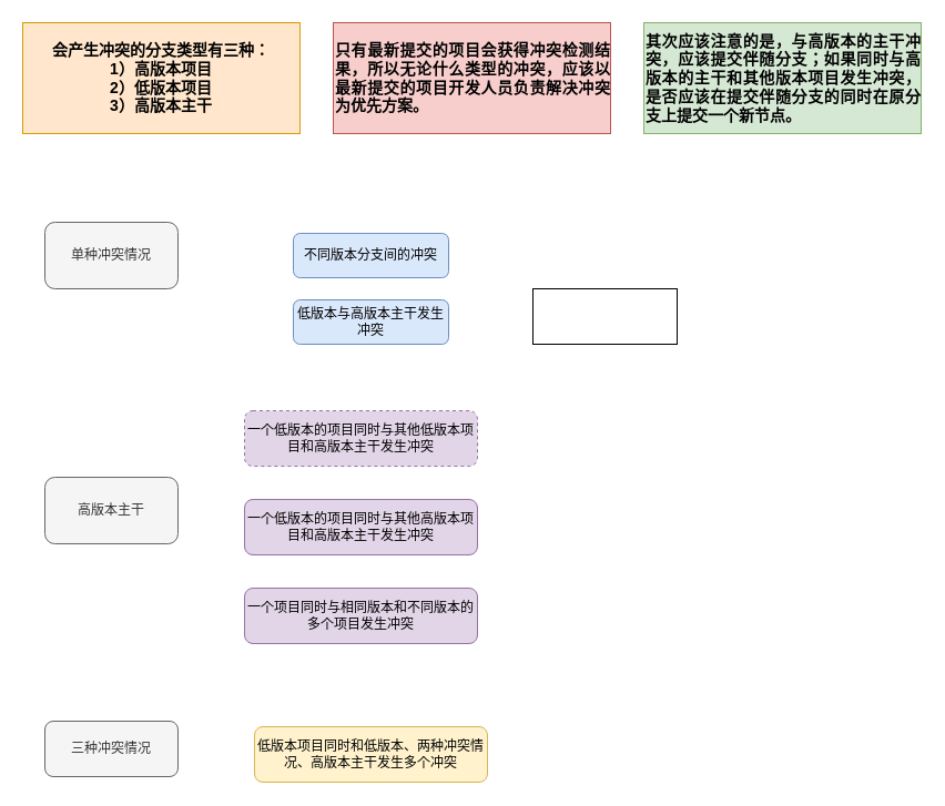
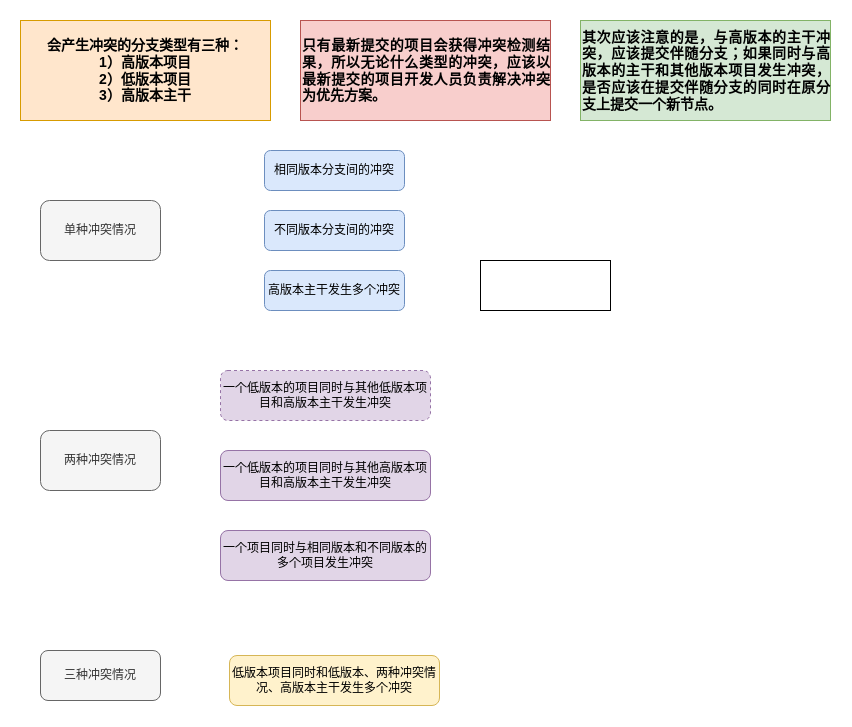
  <mxCell id="0" />
  <mxCell id="1" parent="0" />
  <mxCell id="2" value="&lt;div style=&quot;font-size: 14px&quot;&gt;&lt;b&gt;&lt;font style=&quot;font-size: 14px&quot;&gt;会产生冲突的分支类型有三种：&lt;/font&gt;&lt;/b&gt;&lt;/div&gt;&lt;div style=&quot;font-size: 14px&quot;&gt;&lt;b&gt;&lt;font style=&quot;font-size: 14px&quot;&gt;1）高版本项目&lt;/font&gt;&lt;/b&gt;&lt;/div&gt;&lt;div style=&quot;font-size: 14px&quot;&gt;&lt;b&gt;&lt;font style=&quot;font-size: 14px&quot;&gt;2）低版本项目&lt;/font&gt;&lt;/b&gt;&lt;/div&gt;&lt;div style=&quot;font-size: 14px&quot;&gt;&lt;b&gt;&lt;font style=&quot;font-size: 14px&quot;&gt;3）高版本主干&lt;/font&gt;&lt;/b&gt;&lt;/div&gt;" style="rounded=0;whiteSpace=wrap;html=1;fillColor=#ffe6cc;strokeColor=#d79b00;" vertex="1" parent="1"><mxGeometry x="20" y="20" width="250" height="100" as="geometry" /></mxCell>
  <mxCell id="3" value="&lt;div style=&quot;text-align: justify&quot;&gt;&lt;span&gt;&lt;b&gt;&lt;font style=&quot;font-size: 14px&quot;&gt;只有最新提交的项目会获得冲突检测结果，所以无论什么类型的冲突，应该以最新提交的项目开发人员负责解决冲突为优先方案。&lt;/font&gt;&lt;/b&gt;&lt;/span&gt;&lt;/div&gt;" style="rounded=0;whiteSpace=wrap;html=1;fillColor=#f8cecc;strokeColor=#b85450;align=left;" vertex="1" parent="1"><mxGeometry x="300" y="20" width="250" height="100" as="geometry" /></mxCell>
  <mxCell id="4" value="&lt;div style=&quot;text-align: justify&quot;&gt;&lt;span&gt;&lt;b&gt;&lt;font style=&quot;font-size: 14px&quot;&gt;其次应该注意的是，与高版本的主干冲突，应该提交伴随分支；如果同时与高版本的主干和其他版本项目发生冲突，是否应该在提交伴随分支的同时在原分支上提交一个新节点。&lt;/font&gt;&lt;/b&gt;&lt;/span&gt;&lt;/div&gt;" style="rounded=0;whiteSpace=wrap;html=1;fillColor=#d5e8d4;strokeColor=#82b366;align=left;" vertex="1" parent="1"><mxGeometry x="580" y="20" width="250" height="100" as="geometry" /></mxCell>
  <mxCell id="5" value="单种冲突情况" style="rounded=1;whiteSpace=wrap;html=1;fillColor=#f5f5f5;fontColor=#333333;strokeColor=#666666;" vertex="1" parent="1"><mxGeometry x="40" y="200" width="120" height="60" as="geometry" /></mxCell>
- <mxCell id="6" value="高版本主干" style="rounded=1;whiteSpace=wrap;html=1;fillColor=#f5f5f5;fontColor=#333333;strokeColor=#666666;" vertex="1" parent="1"><mxGeometry x="40" y="430" width="120" height="60" as="geometry" /></mxCell>
+ <mxCell id="6" value="两种冲突情况" style="rounded=1;whiteSpace=wrap;html=1;fillColor=#f5f5f5;fontColor=#333333;strokeColor=#666666;" vertex="1" parent="1"><mxGeometry x="40" y="430" width="120" height="60" as="geometry" /></mxCell>
  <mxCell id="7" value="三种冲突情况" style="rounded=1;whiteSpace=wrap;html=1;fillColor=#f5f5f5;fontColor=#333333;strokeColor=#666666;" vertex="1" parent="1"><mxGeometry x="40" y="650" width="120" height="50" as="geometry" /></mxCell>
+ <mxCell id="8" value="相同版本分支间的冲突" style="rounded=1;whiteSpace=wrap;html=1;fillColor=#dae8fc;strokeColor=#6c8ebf;" vertex="1" parent="1"><mxGeometry x="264" y="150" width="140" height="40" as="geometry" /></mxCell>
  <mxCell id="9" value="不同版本分支间的冲突" style="rounded=1;whiteSpace=wrap;html=1;fillColor=#dae8fc;strokeColor=#6c8ebf;" vertex="1" parent="1"><mxGeometry x="264" y="210" width="140" height="40" as="geometry" /></mxCell>
- <mxCell id="10" value="低版本与高版本主干发生冲突" style="rounded=1;whiteSpace=wrap;html=1;fillColor=#dae8fc;strokeColor=#6c8ebf;" vertex="1" parent="1"><mxGeometry x="264" y="270" width="140" height="40" as="geometry" /></mxCell>
+ <mxCell id="10" value="高版本主干发生多个冲突" style="rounded=1;whiteSpace=wrap;html=1;fillColor=#dae8fc;strokeColor=#6c8ebf;" vertex="1" parent="1"><mxGeometry x="264" y="270" width="140" height="40" as="geometry" /></mxCell>
  <mxCell id="11" value="一个低版本的项目同时与其他低版本项目和高版本主干发生冲突" style="rounded=1;whiteSpace=wrap;html=1;fillColor=#e1d5e7;strokeColor=#9673a6;dashed=1;" vertex="1" parent="1"><mxGeometry x="220" y="370" width="210" height="50" as="geometry" /></mxCell>
  <mxCell id="12" value="一个低版本的项目同时与其他高版本项目和高版本主干发生冲突" style="rounded=1;whiteSpace=wrap;html=1;fillColor=#e1d5e7;strokeColor=#9673a6;" vertex="1" parent="1"><mxGeometry x="220" y="450" width="210" height="50" as="geometry" /></mxCell>
  <mxCell id="13" value="一个项目同时与相同版本和不同版本的多个项目发生冲突" style="rounded=1;whiteSpace=wrap;html=1;fillColor=#e1d5e7;strokeColor=#9673a6;" vertex="1" parent="1"><mxGeometry x="220" y="530" width="210" height="50" as="geometry" /></mxCell>
  <mxCell id="14" value="低版本项目同时和低版本、两种冲突情况、高版本主干发生多个冲突" style="rounded=1;whiteSpace=wrap;html=1;fillColor=#fff2cc;strokeColor=#d6b656;" vertex="1" parent="1"><mxGeometry x="229" y="655" width="210" height="50" as="geometry" /></mxCell>
  <mxCell id="15" value="" style="rounded=0;whiteSpace=wrap;html=1;fontSize=14;" vertex="1" parent="1"><mxGeometry x="480" y="260" width="130" height="50" as="geometry" /></mxCell>
